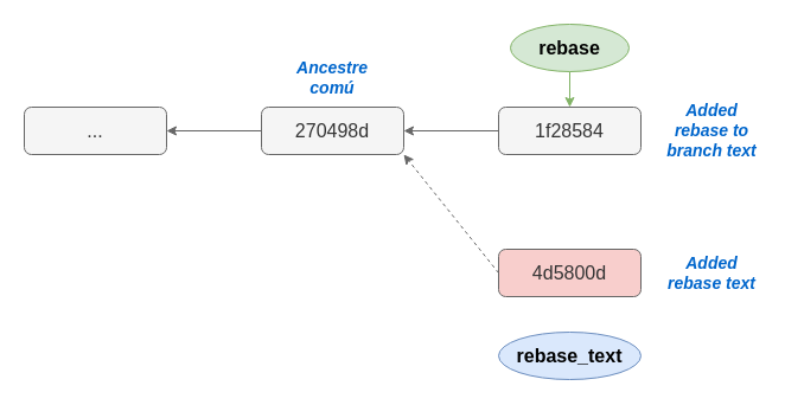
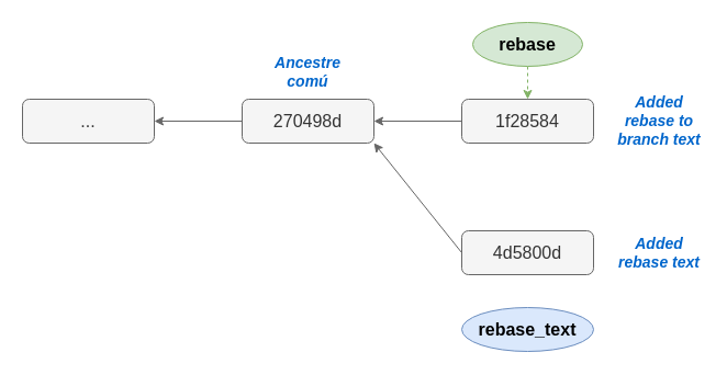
  <mxCell id="0" />
  <mxCell id="1" parent="0" />
  <mxCell id="2" value="..." style="rounded=1;whiteSpace=wrap;html=1;fontSize=16;fillColor=#f5f5f5;strokeColor=#666666;fontColor=#333333;" parent="1" vertex="1"><mxGeometry x="20" y="90" width="120" height="40" as="geometry" /></mxCell>
- <mxCell id="3" style="rounded=0;orthogonalLoop=1;jettySize=auto;html=1;fillColor=#d5e8d4;strokeColor=#82b366;" parent="1" source="4" target="9" edge="1"><mxGeometry relative="1" as="geometry"><mxPoint x="80" y="60" as="sourcePoint" /></mxGeometry></mxCell>
+ <mxCell id="3" style="rounded=0;orthogonalLoop=1;jettySize=auto;html=1;fillColor=#d5e8d4;strokeColor=#82b366;dashed=1;" parent="1" source="4" target="9" edge="1"><mxGeometry relative="1" as="geometry"><mxPoint x="80" y="60" as="sourcePoint" /></mxGeometry></mxCell>
  <mxCell id="4" value="rebase" style="ellipse;whiteSpace=wrap;html=1;fillColor=#d5e8d4;strokeColor=#82b366;fontSize=16;fontStyle=1" parent="1" vertex="1"><mxGeometry x="430" y="20" width="100" height="40" as="geometry" /></mxCell>
  <mxCell id="5" value="rebase_text" style="ellipse;whiteSpace=wrap;html=1;fillColor=#dae8fc;strokeColor=#6c8ebf;fontSize=16;fontStyle=1" parent="1" vertex="1"><mxGeometry x="420" y="280" width="120" height="40" as="geometry" /></mxCell>
  <mxCell id="6" style="edgeStyle=orthogonalEdgeStyle;rounded=0;orthogonalLoop=1;jettySize=auto;html=1;exitX=0;exitY=0.5;exitDx=0;exitDy=0;fillColor=#f5f5f5;strokeColor=#666666;" parent="1" source="7" target="2" edge="1"><mxGeometry relative="1" as="geometry"><mxPoint x="140" y="110" as="targetPoint" /></mxGeometry></mxCell>
  <mxCell id="7" value="270498d" style="rounded=1;whiteSpace=wrap;html=1;fontSize=16;fillColor=#f5f5f5;strokeColor=#666666;fontColor=#333333;" parent="1" vertex="1"><mxGeometry x="220" y="90" width="120" height="40" as="geometry" /></mxCell>
- <mxCell id="8" value="4d5800d" style="rounded=1;whiteSpace=wrap;html=1;fontSize=16;fillColor=#f8cecc;strokeColor=#666666;fontColor=#333333;" parent="1" vertex="1"><mxGeometry x="420" y="210" width="120" height="40" as="geometry" /></mxCell>
+ <mxCell id="8" value="4d5800d" style="rounded=1;whiteSpace=wrap;html=1;fontSize=16;fillColor=#f5f5f5;strokeColor=#666666;fontColor=#333333;" parent="1" vertex="1"><mxGeometry x="420" y="210" width="120" height="40" as="geometry" /></mxCell>
  <mxCell id="9" value="1f28584" style="rounded=1;whiteSpace=wrap;html=1;fontSize=16;fillColor=#f5f5f5;strokeColor=#666666;fontColor=#333333;" parent="1" vertex="1"><mxGeometry x="420" y="90" width="120" height="40" as="geometry" /></mxCell>
  <mxCell id="10" style="rounded=0;orthogonalLoop=1;jettySize=auto;html=1;fillColor=#f5f5f5;strokeColor=#666666;" parent="1" source="9" target="7" edge="1"><mxGeometry relative="1" as="geometry"><mxPoint x="230" y="120" as="sourcePoint" /><mxPoint x="150" y="120" as="targetPoint" /></mxGeometry></mxCell>
- <mxCell id="11" style="rounded=0;orthogonalLoop=1;jettySize=auto;html=1;fillColor=#f5f5f5;strokeColor=#666666;exitX=0;exitY=0.5;exitDx=0;exitDy=0;entryX=1;entryY=1;entryDx=0;entryDy=0;dashed=1;" parent="1" source="8" target="7" edge="1"><mxGeometry relative="1" as="geometry"><mxPoint x="430" y="80" as="sourcePoint" /><mxPoint x="350" y="103" as="targetPoint" /></mxGeometry></mxCell>
+ <mxCell id="11" style="rounded=0;orthogonalLoop=1;jettySize=auto;html=1;fillColor=#f5f5f5;strokeColor=#666666;exitX=0;exitY=0.5;exitDx=0;exitDy=0;entryX=1;entryY=1;entryDx=0;entryDy=0;" parent="1" source="8" target="7" edge="1"><mxGeometry relative="1" as="geometry"><mxPoint x="430" y="80" as="sourcePoint" /><mxPoint x="350" y="103" as="targetPoint" /></mxGeometry></mxCell>
  <mxCell id="12" value="&lt;font color=&quot;#0066cc&quot; style=&quot;font-size: 14px;&quot;&gt;&lt;b&gt;Ancestre comú&lt;/b&gt;&lt;/font&gt;" style="text;html=1;strokeColor=none;fillColor=none;align=center;verticalAlign=middle;whiteSpace=wrap;rounded=0;fontStyle=2" parent="1" vertex="1"><mxGeometry x="250" y="50" width="60" height="30" as="geometry" /></mxCell>
  <mxCell id="13" value="&lt;font color=&quot;#0066cc&quot; style=&quot;font-size: 14px;&quot;&gt;&lt;b&gt;Added rebase to branch text&lt;/b&gt;&lt;/font&gt;" style="text;html=1;strokeColor=none;fillColor=none;align=center;verticalAlign=middle;whiteSpace=wrap;rounded=0;fontStyle=2" parent="1" vertex="1"><mxGeometry x="560" y="95" width="80" height="30" as="geometry" /></mxCell>
  <mxCell id="14" value="&lt;font color=&quot;#0066cc&quot; style=&quot;font-size: 14px;&quot;&gt;&lt;b&gt;Added rebase text&lt;/b&gt;&lt;/font&gt;" style="text;html=1;strokeColor=none;fillColor=none;align=center;verticalAlign=middle;whiteSpace=wrap;rounded=0;fontStyle=2" parent="1" vertex="1"><mxGeometry x="560" y="215" width="80" height="30" as="geometry" /></mxCell>
